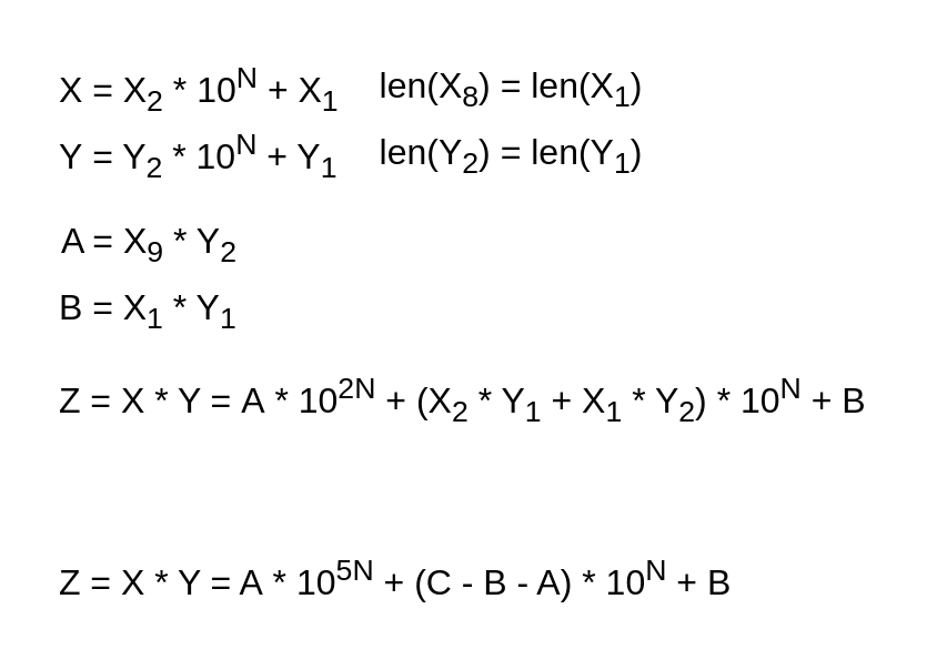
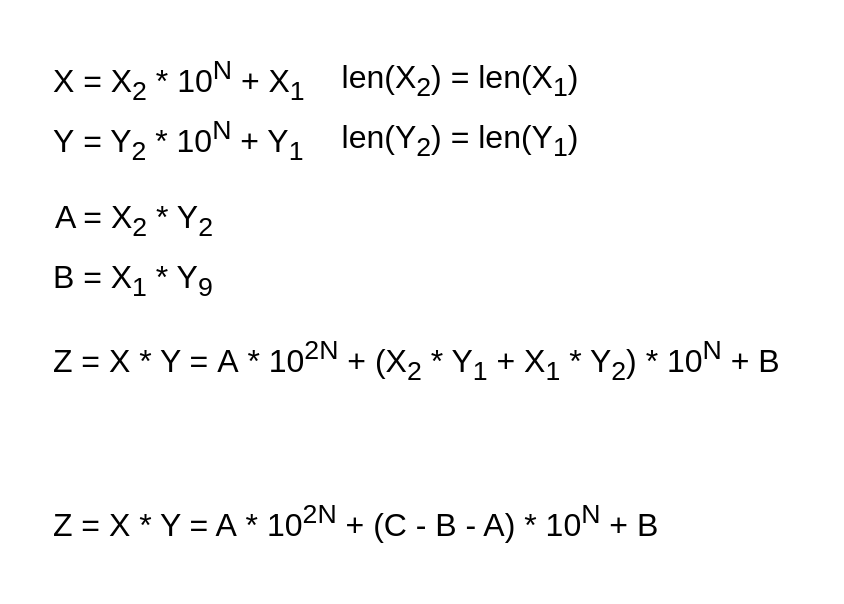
  <mxCell id="0" />
  <mxCell id="1" parent="0" />
  <mxCell id="2" value="&lt;font style=&quot;&quot;&gt;&lt;span&gt;&lt;span style=&quot;font-size: 16px;&quot;&gt;&amp;nbsp;&lt;/span&gt;&lt;span style=&quot;font-size: 16px;&quot;&gt;X&lt;/span&gt;&lt;span style=&quot;font-size: 16px;&quot;&gt; = X&lt;sub&gt;2&lt;/sub&gt;&lt;/span&gt;&lt;span style=&quot;font-size: 16px;&quot;&gt;&amp;nbsp;* 10&lt;sup&gt;N&lt;/sup&gt;&lt;/span&gt;&lt;span style=&quot;font-size: 16px;&quot;&gt;&amp;nbsp;+ &lt;/span&gt;&lt;span style=&quot;font-size: 16px;&quot;&gt;X&lt;sub style=&quot;&quot;&gt;1&lt;/sub&gt;&lt;/span&gt;&lt;/span&gt;&lt;/font&gt;" style="text;html=1;align=left;verticalAlign=middle;whiteSpace=wrap;rounded=0;fontStyle=0" parent="1" vertex="1"><mxGeometry x="20" y="20" width="140" height="40" as="geometry" /></mxCell>
  <mxCell id="3" value="&lt;font style=&quot;font-size: 16px;&quot;&gt;&lt;span&gt;&amp;nbsp;Y&amp;nbsp;= Y&lt;sub style=&quot;&quot;&gt;2&lt;/sub&gt;&amp;nbsp;* 10&lt;sup style=&quot;&quot;&gt;N&lt;/sup&gt; + Y&lt;sub style=&quot;&quot;&gt;1&lt;/sub&gt;&lt;/span&gt;&lt;/font&gt;" style="text;html=1;align=left;verticalAlign=middle;whiteSpace=wrap;rounded=0;fontStyle=0" parent="1" vertex="1"><mxGeometry x="20" y="50" width="140" height="40" as="geometry" /></mxCell>
  <mxCell id="4" value="&lt;span&gt;&lt;font style=&quot;font-size: 16px;&quot;&gt;&amp;nbsp;Z&amp;nbsp;=&amp;nbsp;X * Y =&amp;nbsp;&lt;/font&gt;&lt;span style=&quot;font-size: 16px;&quot;&gt;A&amp;nbsp;* 10&lt;sup&gt;2N&lt;/sup&gt;&amp;nbsp;+ (X&lt;sub&gt;2&lt;/sub&gt; * Y&lt;sub&gt;1&lt;/sub&gt; + X&lt;sub&gt;1&lt;/sub&gt; * Y&lt;sub&gt;2&lt;/sub&gt;) * 10&lt;sup&gt;N&lt;/sup&gt; +&amp;nbsp;&lt;/span&gt;&lt;span style=&quot;font-size: 16px;&quot;&gt;B&lt;/span&gt;&lt;/span&gt;" style="text;html=1;align=left;verticalAlign=middle;whiteSpace=wrap;rounded=0;fontStyle=0" parent="1" vertex="1"><mxGeometry x="20" y="160" width="380" height="40" as="geometry" /></mxCell>
- <mxCell id="5" value="&lt;font style=&quot;font-size: 16px;&quot;&gt;&lt;span&gt;&amp;nbsp;Z&amp;nbsp;=&amp;nbsp;X * Y = A&amp;nbsp;* 10&lt;sup&gt;5N&lt;/sup&gt; + (C - B - A) * 10&lt;sup&gt;N&lt;/sup&gt; + B&lt;/span&gt;&lt;/font&gt;" style="text;html=1;align=left;verticalAlign=middle;whiteSpace=wrap;rounded=0;fontStyle=0" parent="1" vertex="1"><mxGeometry x="20" y="240" width="320" height="40" as="geometry" /></mxCell>
- <mxCell id="6" value="&lt;span style=&quot;font-size: 16px;&quot;&gt;&lt;span&gt;&amp;nbsp;A = X&lt;sub&gt;9&lt;/sub&gt; * Y&lt;sub&gt;2&lt;/sub&gt;&lt;/span&gt;&lt;/span&gt;" style="text;html=1;align=left;verticalAlign=middle;whiteSpace=wrap;rounded=0;fontStyle=0" parent="1" vertex="1"><mxGeometry x="21" y="90" width="99" height="40" as="geometry" /></mxCell>
- <mxCell id="7" value="&lt;span&gt;&lt;span style=&quot;font-size: 16px;&quot;&gt;&amp;nbsp;&lt;/span&gt;&lt;span style=&quot;font-size: 16px;&quot;&gt;B&lt;/span&gt;&lt;span style=&quot;font-size: 16px;&quot;&gt;&amp;nbsp;= X&lt;sub&gt;1&lt;/sub&gt;&lt;/span&gt;&lt;span style=&quot;font-size: 16px;&quot;&gt;&amp;nbsp;* Y&lt;sub&gt;1&lt;/sub&gt;&lt;/span&gt;&lt;/span&gt;" style="text;html=1;align=left;verticalAlign=middle;whiteSpace=wrap;rounded=0;fontStyle=0" parent="1" vertex="1"><mxGeometry x="20" y="120" width="100" height="40" as="geometry" /></mxCell>
- <mxCell id="8" value="&lt;font style=&quot;font-size: 16px;&quot;&gt;len(X&lt;sub&gt;8&lt;/sub&gt;) = len(X&lt;sub&gt;1&lt;/sub&gt;)&lt;/font&gt;" style="text;html=1;align=center;verticalAlign=middle;whiteSpace=wrap;rounded=0;" parent="1" vertex="1"><mxGeometry x="160" y="20" width="140" height="40" as="geometry" /></mxCell>
+ <mxCell id="5" value="&lt;font style=&quot;font-size: 16px;&quot;&gt;&lt;span&gt;&amp;nbsp;Z&amp;nbsp;=&amp;nbsp;X * Y = A&amp;nbsp;* 10&lt;sup&gt;2N&lt;/sup&gt; + (C - B - A) * 10&lt;sup&gt;N&lt;/sup&gt; + B&lt;/span&gt;&lt;/font&gt;" style="text;html=1;align=left;verticalAlign=middle;whiteSpace=wrap;rounded=0;fontStyle=0" parent="1" vertex="1"><mxGeometry x="20" y="240" width="320" height="40" as="geometry" /></mxCell>
+ <mxCell id="6" value="&lt;span style=&quot;font-size: 16px;&quot;&gt;&lt;span&gt;&amp;nbsp;A = X&lt;sub&gt;2&lt;/sub&gt; * Y&lt;sub&gt;2&lt;/sub&gt;&lt;/span&gt;&lt;/span&gt;" style="text;html=1;align=left;verticalAlign=middle;whiteSpace=wrap;rounded=0;fontStyle=0" parent="1" vertex="1"><mxGeometry x="21" y="90" width="99" height="40" as="geometry" /></mxCell>
+ <mxCell id="7" value="&lt;span&gt;&lt;span style=&quot;font-size: 16px;&quot;&gt;&amp;nbsp;&lt;/span&gt;&lt;span style=&quot;font-size: 16px;&quot;&gt;B&lt;/span&gt;&lt;span style=&quot;font-size: 16px;&quot;&gt;&amp;nbsp;= X&lt;sub&gt;1&lt;/sub&gt;&lt;/span&gt;&lt;span style=&quot;font-size: 16px;&quot;&gt;&amp;nbsp;* Y&lt;sub&gt;9&lt;/sub&gt;&lt;/span&gt;&lt;/span&gt;" style="text;html=1;align=left;verticalAlign=middle;whiteSpace=wrap;rounded=0;fontStyle=0" parent="1" vertex="1"><mxGeometry x="20" y="120" width="100" height="40" as="geometry" /></mxCell>
+ <mxCell id="8" value="&lt;font style=&quot;font-size: 16px;&quot;&gt;len(X&lt;sub&gt;2&lt;/sub&gt;) = len(X&lt;sub&gt;1&lt;/sub&gt;)&lt;/font&gt;" style="text;html=1;align=center;verticalAlign=middle;whiteSpace=wrap;rounded=0;" parent="1" vertex="1"><mxGeometry x="160" y="20" width="140" height="40" as="geometry" /></mxCell>
  <mxCell id="9" value="&lt;font style=&quot;font-size: 16px;&quot;&gt;len(Y&lt;sub&gt;2&lt;/sub&gt;) = len(Y&lt;sub&gt;1&lt;/sub&gt;)&lt;/font&gt;" style="text;html=1;align=center;verticalAlign=middle;whiteSpace=wrap;rounded=0;" parent="1" vertex="1"><mxGeometry x="160" y="50" width="140" height="40" as="geometry" /></mxCell>
